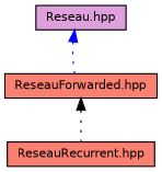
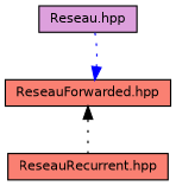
  digraph {
    node [color=black fillcolor=salmon fontname=Helvetica fontsize=10 shape=record style=filled]
    edge [dir=back fontname=Helvetica fontsize=10 labelfontname=Helvetica labelfontsize=10 style=dotted]
    n1 [fillcolor=plum fontcolor=black height=0.2 label="Reseau.hpp" width=0.4]
    n2 [height=0.2 label="ReseauForwarded.hpp" width=0.4]
    n3 [height=0.2 label="ReseauRecurrent.hpp" width=0.4]
-   n1 -> n2 [color=blue]
+   n2 -> n1 [color=blue]
    n2 -> n3 [color=black]
  }
